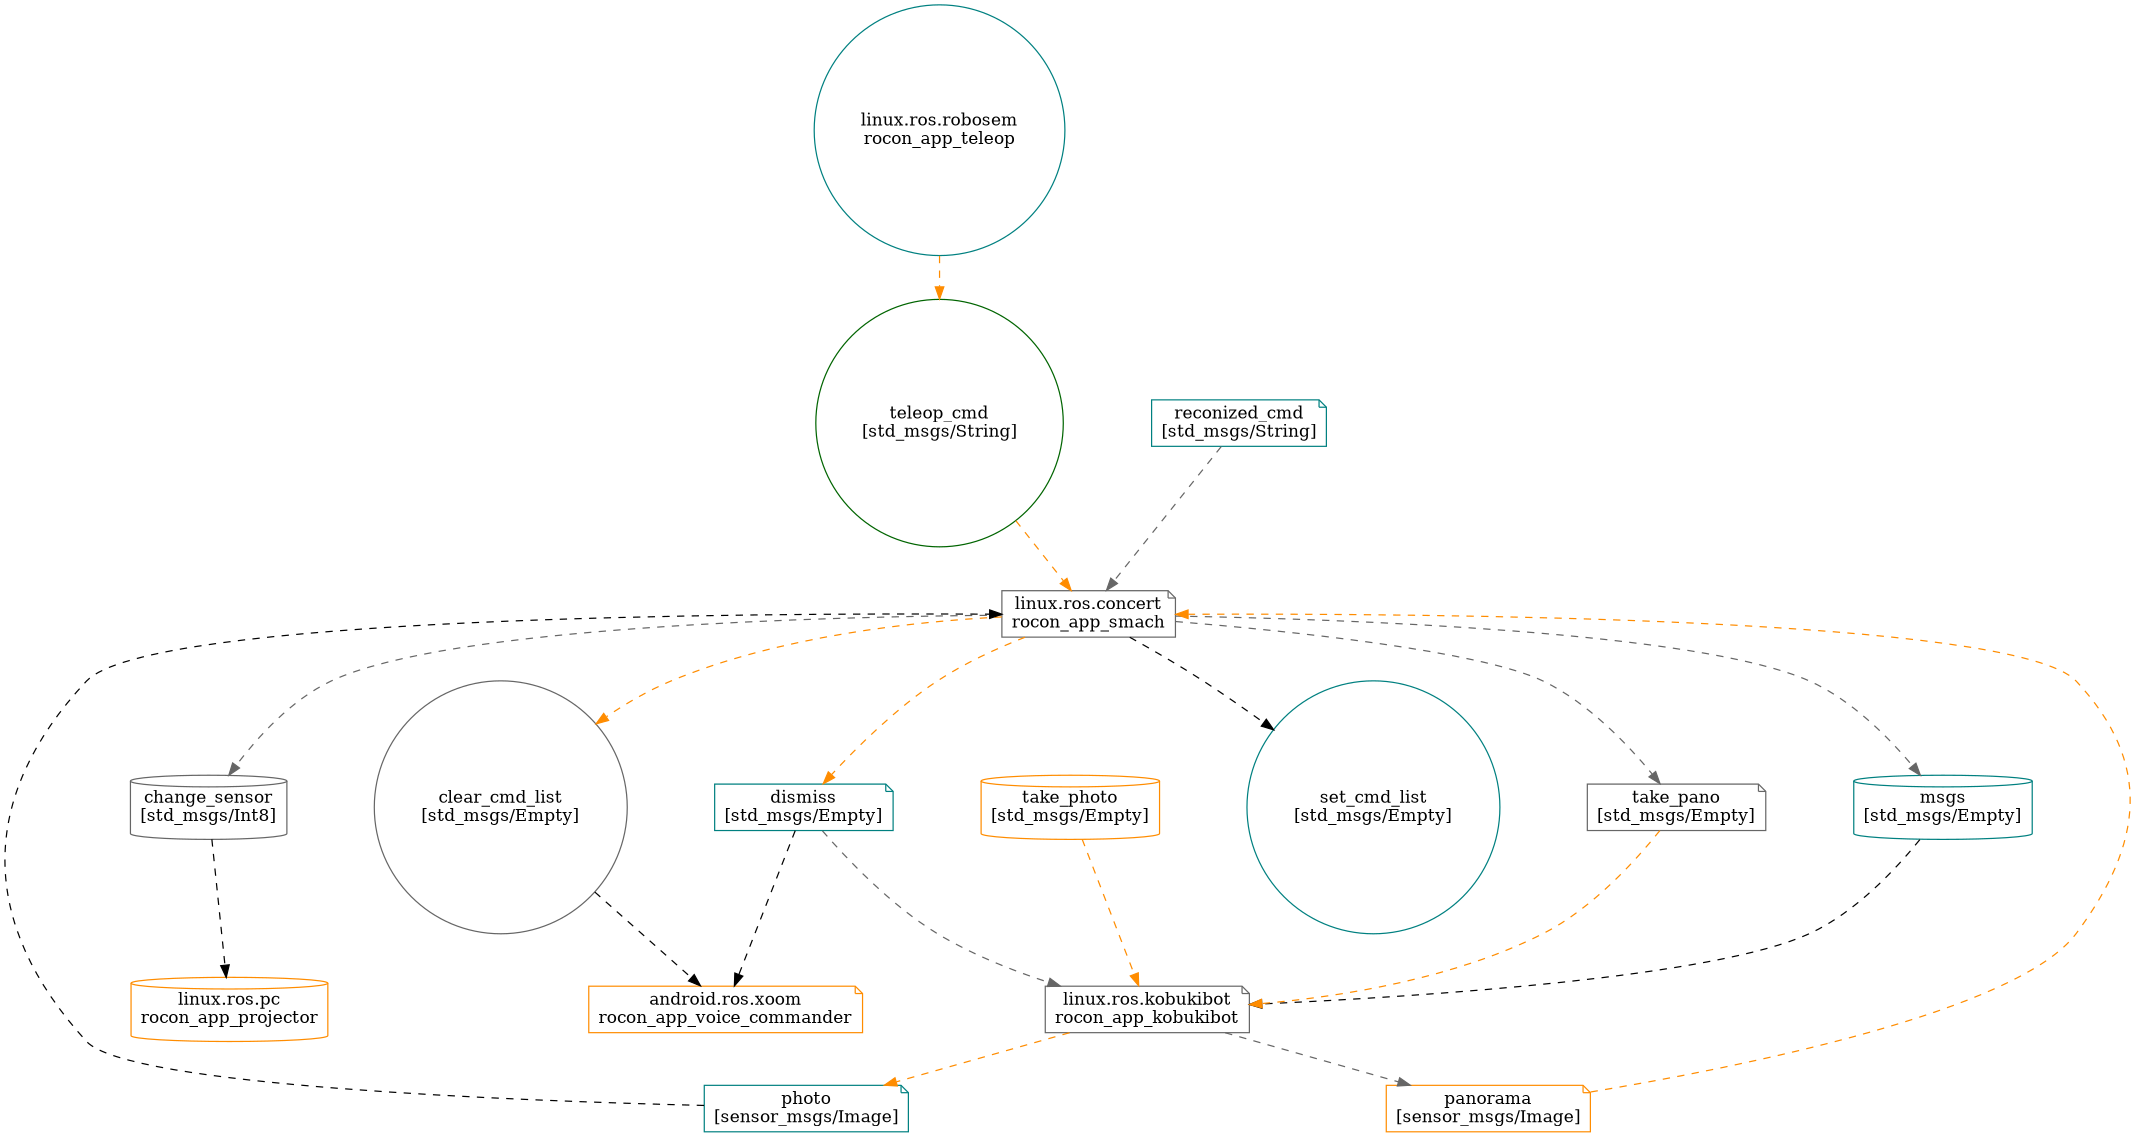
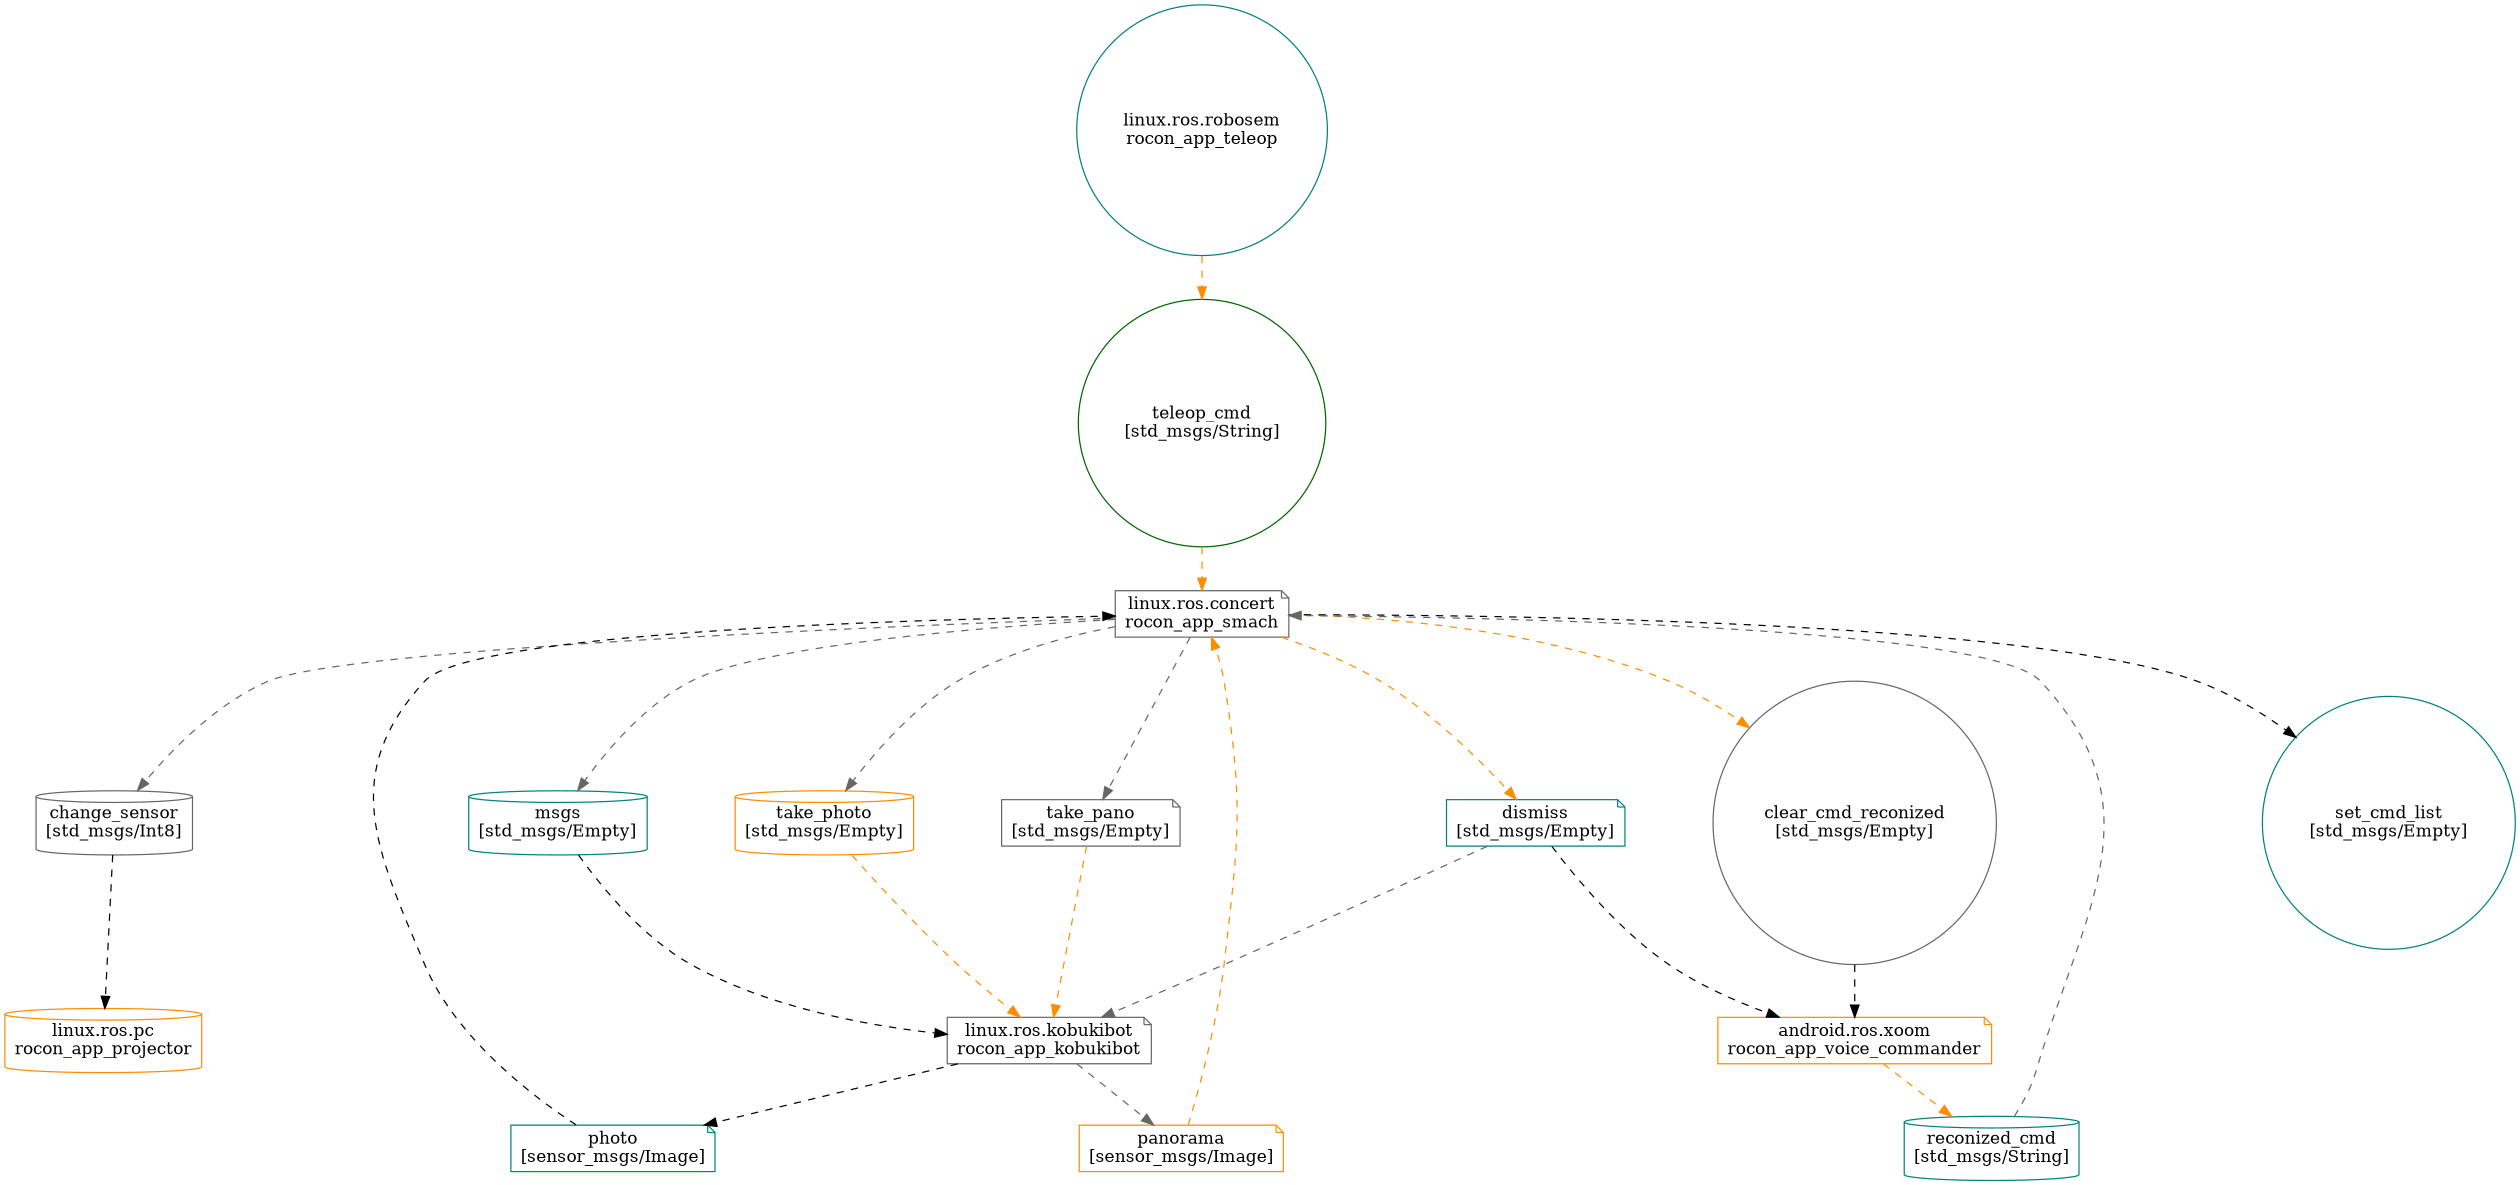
  digraph {
    nodesep=1.0
    node [color=teal shape=note]
    edge [color=darkorange style=dashed]
    n1 [color=gray40 label="linux.ros.concert\nrocon_app_smach"]
    n2 [color=gray40 label="change_sensor\n[std_msgs/Int8]" shape=cylinder]
    n3 [label="msgs\n[std_msgs/Empty]" shape=cylinder]
    n4 [label="dismiss\n[std_msgs/Empty]"]
    n5 [color=darkorange label="take_photo\n[std_msgs/Empty]" shape=cylinder]
    n6 [color=gray40 label="take_pano\n[std_msgs/Empty]"]
-   n7 [color=gray40 label="clear_cmd_list\n[std_msgs/Empty]" shape=circle]
+   n7 [color=gray40 label="clear_cmd_reconized\n[std_msgs/Empty]" shape=circle]
    n8 [label="set_cmd_list\n[std_msgs/Empty]" shape=circle]
    n9 [color=darkorange label="linux.ros.pc\nrocon_app_projector" shape=cylinder]
    n10 [color=gray40 label="linux.ros.kobukibot\nrocon_app_kobukibot"]
    n11 [color=darkorange label="android.ros.xoom\nrocon_app_voice_commander"]
    n12 [label="linux.ros.robosem\nrocon_app_teleop" shape=circle]
    n13 [color=darkgreen label="teleop_cmd\n[std_msgs/String]" shape=circle]
    n14 [label="photo\n[sensor_msgs/Image]"]
    n15 [color=darkorange label="panorama\n[sensor_msgs/Image]"]
-   n16 [label="reconized_cmd\n[std_msgs/String]"]
+   n16 [label="reconized_cmd\n[std_msgs/String]" shape=cylinder]
    n1 -> n2 [color=gray40]
    n1 -> n3 [color=gray40]
    n1 -> n4
+   n1 -> n5 [color=gray40]
    n1 -> n6 [color=gray40]
    n1 -> n7
    n1 -> n8 [color=black]
    n2 -> n9 [color=black]
    n3 -> n10 [color=black]
    n4 -> n10 [color=gray40]
    n4 -> n11 [color=black]
    n5 -> n10
    n6 -> n10
    n7 -> n11 [color=black]
-   n10 -> n14
+   n10 -> n14 [color=black]
    n10 -> n15 [color=gray40]
+   n11 -> n16
    n12 -> n13
    n13 -> n1
    n14 -> n1 [color=black]
    n15 -> n1
    n16 -> n1 [color=gray40]
  }
